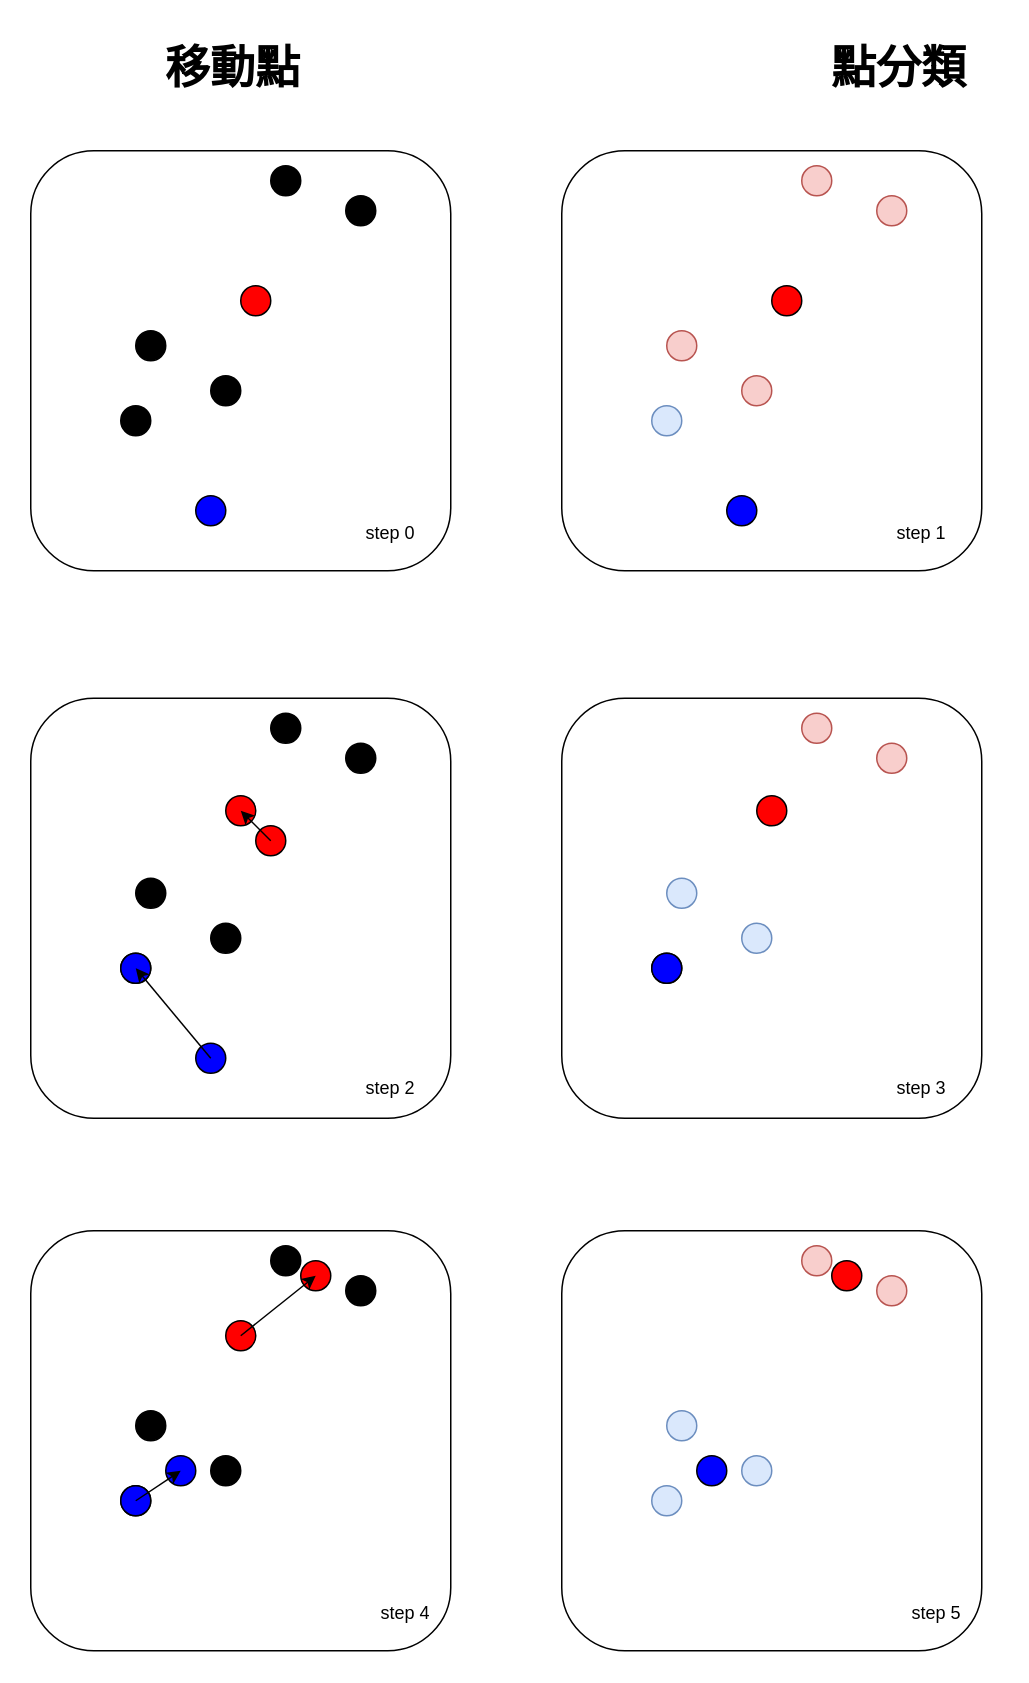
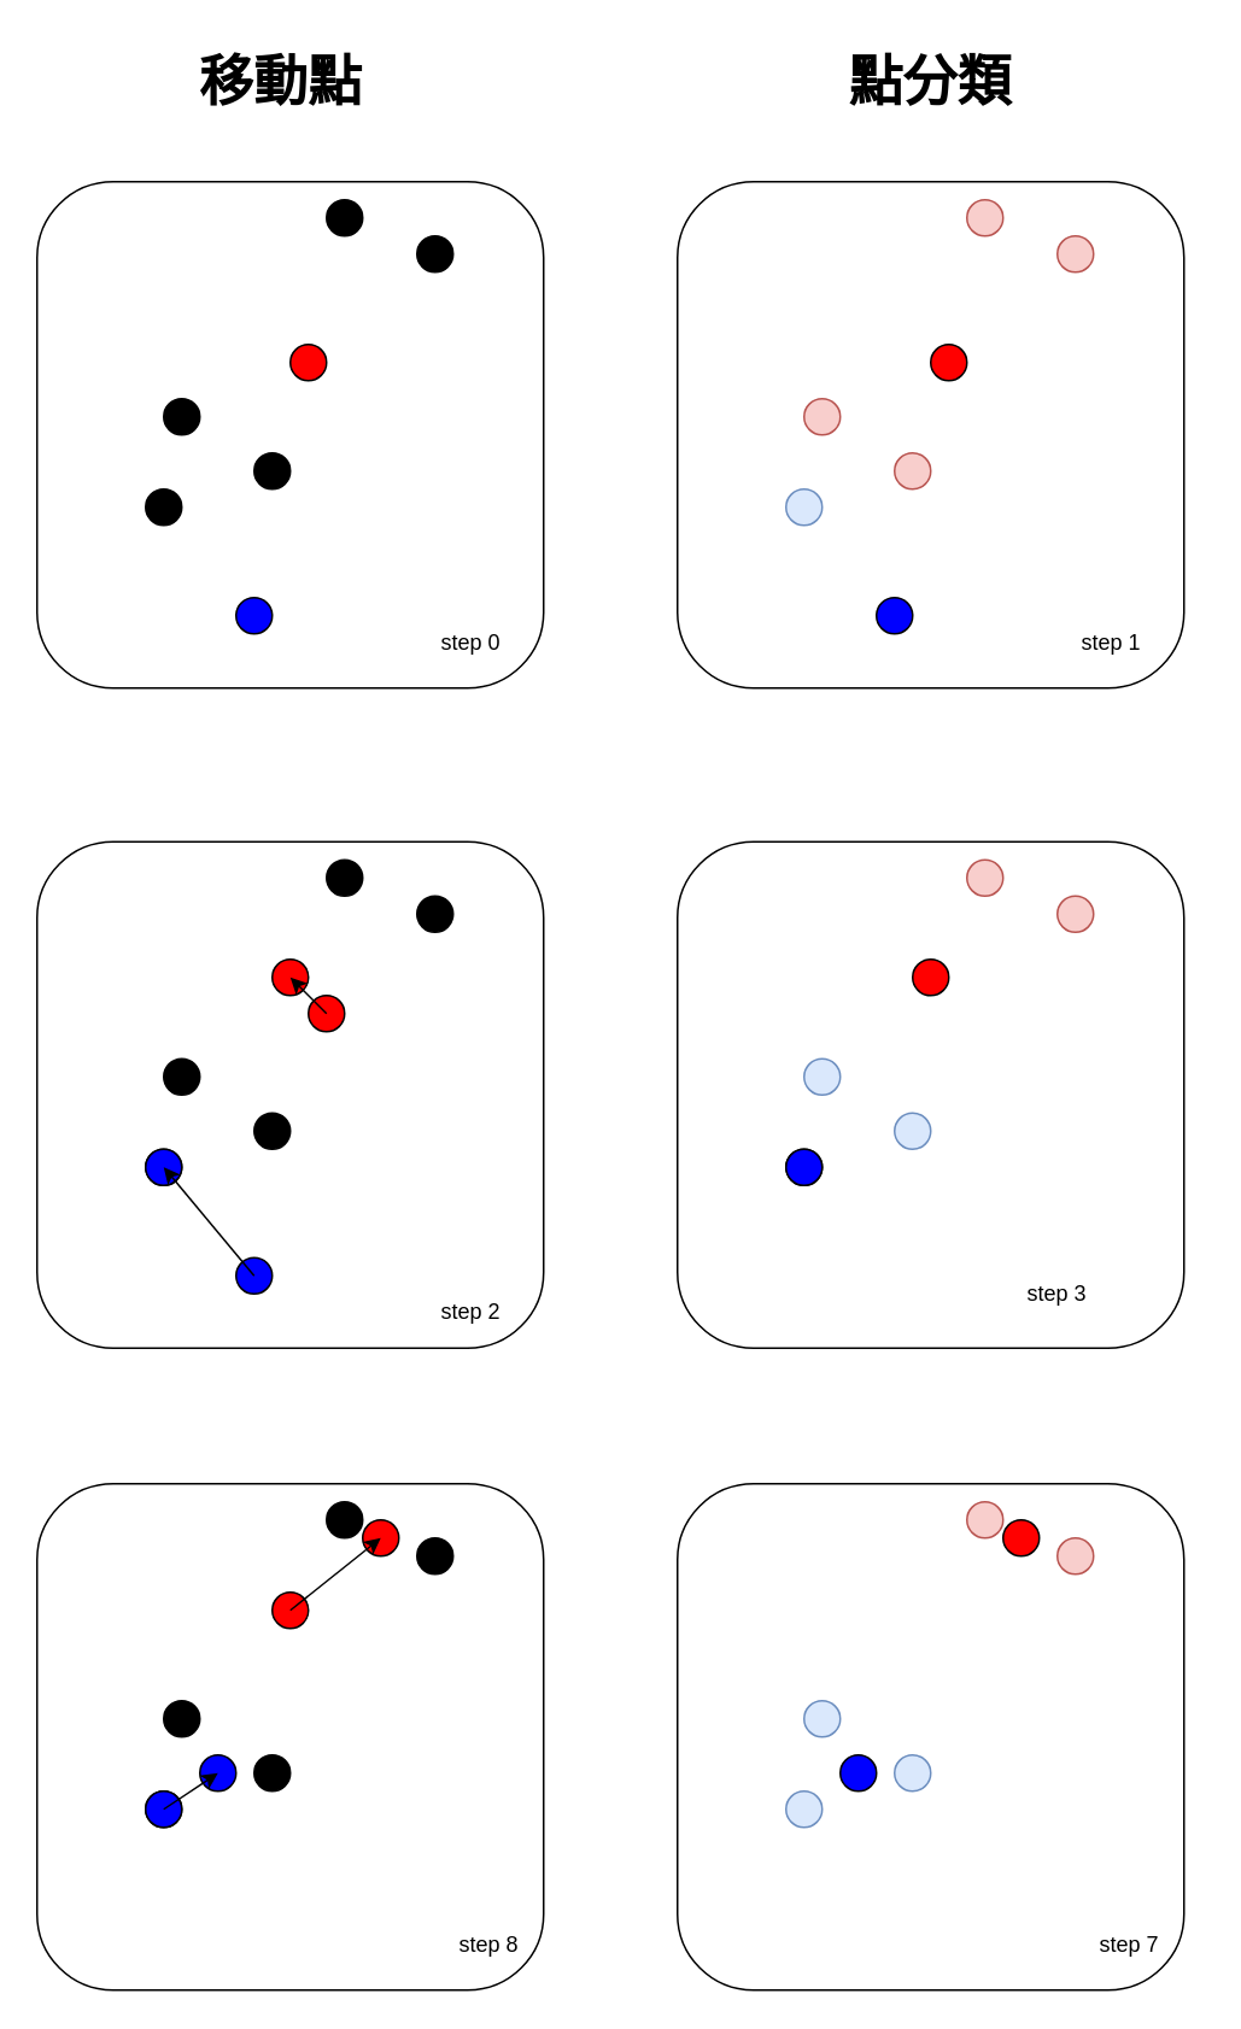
  <mxCell id="0" />
  <mxCell id="1" parent="0" />
  <mxCell id="2" value="" style="rounded=1;whiteSpace=wrap;html=1;" vertex="1" parent="1"><mxGeometry x="20" y="100" width="280" height="280" as="geometry" /></mxCell>
  <mxCell id="3" value="" style="ellipse;whiteSpace=wrap;html=1;aspect=fixed;fillColor=#000000;" vertex="1" parent="1"><mxGeometry x="90" y="220" width="20" height="20" as="geometry" /></mxCell>
  <mxCell id="4" style="edgeStyle=orthogonalEdgeStyle;rounded=0;orthogonalLoop=1;jettySize=auto;html=1;exitX=1;exitY=0.5;exitDx=0;exitDy=0;entryX=0.5;entryY=1;entryDx=0;entryDy=0;" edge="1" parent="1" source="3" target="3"><mxGeometry relative="1" as="geometry" /></mxCell>
  <mxCell id="5" value="" style="ellipse;whiteSpace=wrap;html=1;aspect=fixed;fillColor=#000000;" vertex="1" parent="1"><mxGeometry x="140" y="250" width="20" height="20" as="geometry" /></mxCell>
  <mxCell id="6" value="" style="ellipse;whiteSpace=wrap;html=1;aspect=fixed;fillColor=#000000;" vertex="1" parent="1"><mxGeometry x="80" y="270" width="20" height="20" as="geometry" /></mxCell>
  <mxCell id="7" value="" style="ellipse;whiteSpace=wrap;html=1;aspect=fixed;fillColor=#000000;" vertex="1" parent="1"><mxGeometry x="180" y="110" width="20" height="20" as="geometry" /></mxCell>
  <mxCell id="8" value="" style="ellipse;whiteSpace=wrap;html=1;aspect=fixed;fillColor=#000000;" vertex="1" parent="1"><mxGeometry x="230" y="130" width="20" height="20" as="geometry" /></mxCell>
  <mxCell id="9" value="" style="ellipse;whiteSpace=wrap;html=1;aspect=fixed;fillColor=#0000FF;" vertex="1" parent="1"><mxGeometry x="130" y="330" width="20" height="20" as="geometry" /></mxCell>
  <mxCell id="10" value="" style="ellipse;whiteSpace=wrap;html=1;aspect=fixed;fillColor=#FF0000;" vertex="1" parent="1"><mxGeometry x="160" y="190" width="20" height="20" as="geometry" /></mxCell>
  <mxCell id="11" value="" style="rounded=1;whiteSpace=wrap;html=1;" vertex="1" parent="1"><mxGeometry x="374" y="100" width="280" height="280" as="geometry" /></mxCell>
  <mxCell id="12" value="" style="ellipse;whiteSpace=wrap;html=1;aspect=fixed;fillColor=#f8cecc;strokeColor=#b85450;" vertex="1" parent="1"><mxGeometry x="444" y="220" width="20" height="20" as="geometry" /></mxCell>
  <mxCell id="13" value="" style="ellipse;whiteSpace=wrap;html=1;aspect=fixed;fillColor=#f8cecc;strokeColor=#b85450;" vertex="1" parent="1"><mxGeometry x="494" y="250" width="20" height="20" as="geometry" /></mxCell>
  <mxCell id="14" value="" style="ellipse;whiteSpace=wrap;html=1;aspect=fixed;fillColor=#dae8fc;strokeColor=#6c8ebf;" vertex="1" parent="1"><mxGeometry x="434" y="270" width="20" height="20" as="geometry" /></mxCell>
  <mxCell id="15" value="" style="ellipse;whiteSpace=wrap;html=1;aspect=fixed;fillColor=#f8cecc;strokeColor=#b85450;" vertex="1" parent="1"><mxGeometry x="534" y="110" width="20" height="20" as="geometry" /></mxCell>
  <mxCell id="16" value="" style="ellipse;whiteSpace=wrap;html=1;aspect=fixed;fillColor=#f8cecc;strokeColor=#b85450;" vertex="1" parent="1"><mxGeometry x="584" y="130" width="20" height="20" as="geometry" /></mxCell>
  <mxCell id="17" value="" style="ellipse;whiteSpace=wrap;html=1;aspect=fixed;fillColor=#0000FF;" vertex="1" parent="1"><mxGeometry x="484" y="330" width="20" height="20" as="geometry" /></mxCell>
  <mxCell id="18" value="" style="ellipse;whiteSpace=wrap;html=1;aspect=fixed;fillColor=#FF0000;" vertex="1" parent="1"><mxGeometry x="514" y="190" width="20" height="20" as="geometry" /></mxCell>
  <mxCell id="19" value="" style="rounded=1;whiteSpace=wrap;html=1;" vertex="1" parent="1"><mxGeometry x="20" y="465" width="280" height="280" as="geometry" /></mxCell>
  <mxCell id="20" value="" style="ellipse;whiteSpace=wrap;html=1;aspect=fixed;fillColor=#000000;" vertex="1" parent="1"><mxGeometry x="90" y="585" width="20" height="20" as="geometry" /></mxCell>
  <mxCell id="21" style="edgeStyle=orthogonalEdgeStyle;rounded=0;orthogonalLoop=1;jettySize=auto;html=1;exitX=1;exitY=0.5;exitDx=0;exitDy=0;entryX=0.5;entryY=1;entryDx=0;entryDy=0;" edge="1" parent="1" source="20" target="20"><mxGeometry relative="1" as="geometry" /></mxCell>
  <mxCell id="22" value="" style="ellipse;whiteSpace=wrap;html=1;aspect=fixed;fillColor=#000000;" vertex="1" parent="1"><mxGeometry x="140" y="615" width="20" height="20" as="geometry" /></mxCell>
  <mxCell id="23" value="" style="ellipse;whiteSpace=wrap;html=1;aspect=fixed;fillColor=#000000;" vertex="1" parent="1"><mxGeometry x="80" y="635" width="20" height="20" as="geometry" /></mxCell>
  <mxCell id="24" value="" style="ellipse;whiteSpace=wrap;html=1;aspect=fixed;fillColor=#000000;" vertex="1" parent="1"><mxGeometry x="180" y="475" width="20" height="20" as="geometry" /></mxCell>
  <mxCell id="25" value="" style="ellipse;whiteSpace=wrap;html=1;aspect=fixed;fillColor=#000000;" vertex="1" parent="1"><mxGeometry x="230" y="495" width="20" height="20" as="geometry" /></mxCell>
  <mxCell id="26" value="" style="ellipse;whiteSpace=wrap;html=1;aspect=fixed;fillColor=#0000FF;" vertex="1" parent="1"><mxGeometry x="130" y="695" width="20" height="20" as="geometry" /></mxCell>
  <mxCell id="27" value="" style="ellipse;whiteSpace=wrap;html=1;aspect=fixed;fillColor=#FF0000;" vertex="1" parent="1"><mxGeometry x="170" y="550" width="20" height="20" as="geometry" /></mxCell>
  <mxCell id="28" value="" style="ellipse;whiteSpace=wrap;html=1;aspect=fixed;fillColor=#0000FF;" vertex="1" parent="1"><mxGeometry x="80" y="635" width="20" height="20" as="geometry" /></mxCell>
  <mxCell id="29" value="" style="ellipse;whiteSpace=wrap;html=1;aspect=fixed;fillColor=#FF0000;" vertex="1" parent="1"><mxGeometry x="150" y="530" width="20" height="20" as="geometry" /></mxCell>
  <mxCell id="30" value="" style="endArrow=classic;html=1;rounded=0;" edge="1" parent="1"><mxGeometry width="50" height="50" relative="1" as="geometry"><mxPoint x="140" y="705" as="sourcePoint" /><mxPoint x="90" y="645" as="targetPoint" /></mxGeometry></mxCell>
  <mxCell id="31" value="" style="endArrow=classic;html=1;rounded=0;" edge="1" parent="1"><mxGeometry width="50" height="50" relative="1" as="geometry"><mxPoint x="180" y="560" as="sourcePoint" /><mxPoint x="160" y="540" as="targetPoint" /></mxGeometry></mxCell>
  <mxCell id="32" value="" style="rounded=1;whiteSpace=wrap;html=1;" vertex="1" parent="1"><mxGeometry x="374" y="465" width="280" height="280" as="geometry" /></mxCell>
  <mxCell id="33" value="" style="ellipse;whiteSpace=wrap;html=1;aspect=fixed;fillColor=#dae8fc;strokeColor=#6c8ebf;" vertex="1" parent="1"><mxGeometry x="444" y="585" width="20" height="20" as="geometry" /></mxCell>
  <mxCell id="34" value="" style="ellipse;whiteSpace=wrap;html=1;aspect=fixed;fillColor=#dae8fc;strokeColor=#6c8ebf;" vertex="1" parent="1"><mxGeometry x="494" y="615" width="20" height="20" as="geometry" /></mxCell>
  <mxCell id="35" value="" style="ellipse;whiteSpace=wrap;html=1;aspect=fixed;fillColor=#000000;" vertex="1" parent="1"><mxGeometry x="434" y="635" width="20" height="20" as="geometry" /></mxCell>
  <mxCell id="36" value="" style="ellipse;whiteSpace=wrap;html=1;aspect=fixed;fillColor=#f8cecc;strokeColor=#b85450;" vertex="1" parent="1"><mxGeometry x="534" y="475" width="20" height="20" as="geometry" /></mxCell>
  <mxCell id="37" value="" style="ellipse;whiteSpace=wrap;html=1;aspect=fixed;fillColor=#f8cecc;strokeColor=#b85450;" vertex="1" parent="1"><mxGeometry x="584" y="495" width="20" height="20" as="geometry" /></mxCell>
  <mxCell id="38" value="" style="ellipse;whiteSpace=wrap;html=1;aspect=fixed;fillColor=#0000FF;" vertex="1" parent="1"><mxGeometry x="434" y="635" width="20" height="20" as="geometry" /></mxCell>
  <mxCell id="39" value="" style="ellipse;whiteSpace=wrap;html=1;aspect=fixed;fillColor=#FF0000;" vertex="1" parent="1"><mxGeometry x="504" y="530" width="20" height="20" as="geometry" /></mxCell>
  <mxCell id="40" value="" style="rounded=1;whiteSpace=wrap;html=1;" vertex="1" parent="1"><mxGeometry x="20" y="820" width="280" height="280" as="geometry" /></mxCell>
  <mxCell id="41" value="" style="ellipse;whiteSpace=wrap;html=1;aspect=fixed;fillColor=#000000;" vertex="1" parent="1"><mxGeometry x="90" y="940" width="20" height="20" as="geometry" /></mxCell>
  <mxCell id="42" style="edgeStyle=orthogonalEdgeStyle;rounded=0;orthogonalLoop=1;jettySize=auto;html=1;exitX=1;exitY=0.5;exitDx=0;exitDy=0;entryX=0.5;entryY=1;entryDx=0;entryDy=0;" edge="1" parent="1" source="41" target="41"><mxGeometry relative="1" as="geometry" /></mxCell>
  <mxCell id="43" value="" style="ellipse;whiteSpace=wrap;html=1;aspect=fixed;fillColor=#000000;" vertex="1" parent="1"><mxGeometry x="140" y="970" width="20" height="20" as="geometry" /></mxCell>
  <mxCell id="44" value="" style="ellipse;whiteSpace=wrap;html=1;aspect=fixed;fillColor=#000000;" vertex="1" parent="1"><mxGeometry x="80" y="990" width="20" height="20" as="geometry" /></mxCell>
  <mxCell id="45" value="" style="ellipse;whiteSpace=wrap;html=1;aspect=fixed;fillColor=#000000;" vertex="1" parent="1"><mxGeometry x="180" y="830" width="20" height="20" as="geometry" /></mxCell>
  <mxCell id="46" value="" style="ellipse;whiteSpace=wrap;html=1;aspect=fixed;fillColor=#000000;" vertex="1" parent="1"><mxGeometry x="230" y="850" width="20" height="20" as="geometry" /></mxCell>
  <mxCell id="47" value="" style="ellipse;whiteSpace=wrap;html=1;aspect=fixed;fillColor=#0000FF;" vertex="1" parent="1"><mxGeometry x="80" y="990" width="20" height="20" as="geometry" /></mxCell>
  <mxCell id="48" value="" style="ellipse;whiteSpace=wrap;html=1;aspect=fixed;fillColor=#FF0000;" vertex="1" parent="1"><mxGeometry x="150" y="880" width="20" height="20" as="geometry" /></mxCell>
  <mxCell id="49" value="" style="ellipse;whiteSpace=wrap;html=1;aspect=fixed;fillColor=#0000FF;" vertex="1" parent="1"><mxGeometry x="110" y="970" width="20" height="20" as="geometry" /></mxCell>
  <mxCell id="50" value="" style="endArrow=classic;html=1;rounded=0;" edge="1" parent="1"><mxGeometry width="50" height="50" relative="1" as="geometry"><mxPoint x="90" y="1000" as="sourcePoint" /><mxPoint x="120" y="980" as="targetPoint" /></mxGeometry></mxCell>
  <mxCell id="51" value="" style="ellipse;whiteSpace=wrap;html=1;aspect=fixed;fillColor=#FF0000;" vertex="1" parent="1"><mxGeometry x="200" y="840" width="20" height="20" as="geometry" /></mxCell>
  <mxCell id="52" value="" style="endArrow=classic;html=1;rounded=0;" edge="1" parent="1"><mxGeometry width="50" height="50" relative="1" as="geometry"><mxPoint x="160" y="890" as="sourcePoint" /><mxPoint x="210" y="850" as="targetPoint" /></mxGeometry></mxCell>
  <mxCell id="53" value="" style="rounded=1;whiteSpace=wrap;html=1;" vertex="1" parent="1"><mxGeometry x="374" y="820" width="280" height="280" as="geometry" /></mxCell>
  <mxCell id="54" value="" style="ellipse;whiteSpace=wrap;html=1;aspect=fixed;fillColor=#dae8fc;strokeColor=#6c8ebf;" vertex="1" parent="1"><mxGeometry x="444" y="940" width="20" height="20" as="geometry" /></mxCell>
  <mxCell id="55" value="" style="ellipse;whiteSpace=wrap;html=1;aspect=fixed;fillColor=#dae8fc;strokeColor=#6c8ebf;" vertex="1" parent="1"><mxGeometry x="494" y="970" width="20" height="20" as="geometry" /></mxCell>
  <mxCell id="56" value="" style="ellipse;whiteSpace=wrap;html=1;aspect=fixed;fillColor=#dae8fc;strokeColor=#6c8ebf;" vertex="1" parent="1"><mxGeometry x="434" y="990" width="20" height="20" as="geometry" /></mxCell>
  <mxCell id="57" value="" style="ellipse;whiteSpace=wrap;html=1;aspect=fixed;fillColor=#f8cecc;strokeColor=#b85450;" vertex="1" parent="1"><mxGeometry x="534" y="830" width="20" height="20" as="geometry" /></mxCell>
  <mxCell id="58" value="" style="ellipse;whiteSpace=wrap;html=1;aspect=fixed;fillColor=#f8cecc;strokeColor=#b85450;" vertex="1" parent="1"><mxGeometry x="584" y="850" width="20" height="20" as="geometry" /></mxCell>
  <mxCell id="59" value="" style="ellipse;whiteSpace=wrap;html=1;aspect=fixed;fillColor=#0000FF;" vertex="1" parent="1"><mxGeometry x="464" y="970" width="20" height="20" as="geometry" /></mxCell>
  <mxCell id="60" value="" style="ellipse;whiteSpace=wrap;html=1;aspect=fixed;fillColor=#FF0000;" vertex="1" parent="1"><mxGeometry x="554" y="840" width="20" height="20" as="geometry" /></mxCell>
  <mxCell id="61" value="移動點" style="text;html=1;strokeColor=none;fillColor=none;align=center;verticalAlign=middle;whiteSpace=wrap;rounded=0;fontStyle=1;fontSize=30;" vertex="1" parent="1"><mxGeometry x="100" y="20" width="110" height="50" as="geometry" /></mxCell>
- <mxCell id="62" value="點分類" style="text;html=1;strokeColor=none;fillColor=none;align=center;verticalAlign=middle;whiteSpace=wrap;rounded=0;fontStyle=1;fontSize=30;" vertex="1" parent="1"><mxGeometry x="544" y="20" width="110" height="50" as="geometry" /></mxCell>
+ <mxCell id="62" value="點分類" style="text;html=1;strokeColor=none;fillColor=none;align=center;verticalAlign=middle;whiteSpace=wrap;rounded=0;fontStyle=1;fontSize=30;" vertex="1" parent="1"><mxGeometry x="459" y="20" width="110" height="50" as="geometry" /></mxCell>
  <mxCell id="63" value="step 0" style="text;html=1;strokeColor=none;fillColor=none;align=center;verticalAlign=middle;whiteSpace=wrap;rounded=0;fontStyle=0;fontSize=12;" vertex="1" parent="1"><mxGeometry x="220" y="340" width="80" height="30" as="geometry" /></mxCell>
  <mxCell id="64" value="step 1" style="text;html=1;strokeColor=none;fillColor=none;align=center;verticalAlign=middle;whiteSpace=wrap;rounded=0;fontStyle=0;fontSize=12;" vertex="1" parent="1"><mxGeometry x="574" y="340" width="80" height="30" as="geometry" /></mxCell>
  <mxCell id="65" value="step 2" style="text;html=1;strokeColor=none;fillColor=none;align=center;verticalAlign=middle;whiteSpace=wrap;rounded=0;fontStyle=0;fontSize=12;" vertex="1" parent="1"><mxGeometry x="220" y="710" width="80" height="30" as="geometry" /></mxCell>
- <mxCell id="66" value="step 3" style="text;html=1;strokeColor=none;fillColor=none;align=center;verticalAlign=middle;whiteSpace=wrap;rounded=0;fontStyle=0;fontSize=12;" vertex="1" parent="1"><mxGeometry x="574" y="710" width="80" height="30" as="geometry" /></mxCell>
- <mxCell id="67" value="step 4" style="text;html=1;strokeColor=none;fillColor=none;align=center;verticalAlign=middle;whiteSpace=wrap;rounded=0;fontStyle=0;fontSize=12;" vertex="1" parent="1"><mxGeometry x="230" y="1060" width="80" height="30" as="geometry" /></mxCell>
- <mxCell id="68" value="step 5" style="text;html=1;strokeColor=none;fillColor=none;align=center;verticalAlign=middle;whiteSpace=wrap;rounded=0;fontStyle=0;fontSize=12;" vertex="1" parent="1"><mxGeometry x="584" y="1060" width="80" height="30" as="geometry" /></mxCell>
+ <mxCell id="66" value="step 3" style="text;html=1;strokeColor=none;fillColor=none;align=center;verticalAlign=middle;whiteSpace=wrap;rounded=0;fontStyle=0;fontSize=12;" vertex="1" parent="1"><mxGeometry x="544" y="700" width="80" height="30" as="geometry" /></mxCell>
+ <mxCell id="67" value="step 8" style="text;html=1;strokeColor=none;fillColor=none;align=center;verticalAlign=middle;whiteSpace=wrap;rounded=0;fontStyle=0;fontSize=12;" vertex="1" parent="1"><mxGeometry x="230" y="1060" width="80" height="30" as="geometry" /></mxCell>
+ <mxCell id="68" value="step 7" style="text;html=1;strokeColor=none;fillColor=none;align=center;verticalAlign=middle;whiteSpace=wrap;rounded=0;fontStyle=0;fontSize=12;" vertex="1" parent="1"><mxGeometry x="584" y="1060" width="80" height="30" as="geometry" /></mxCell>
